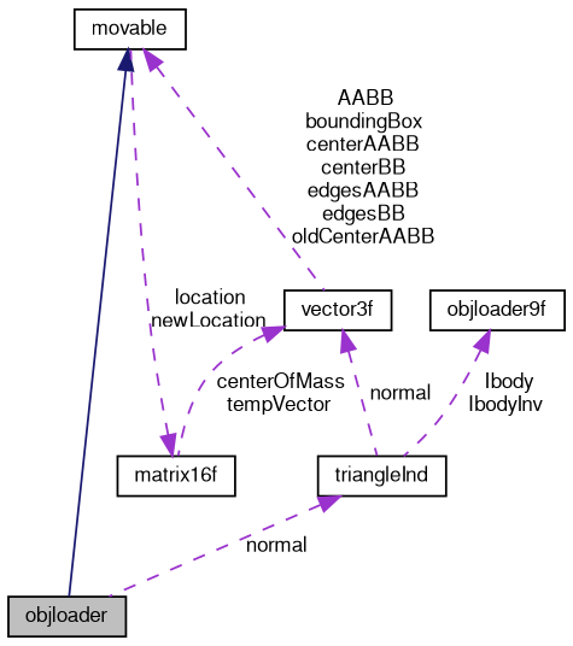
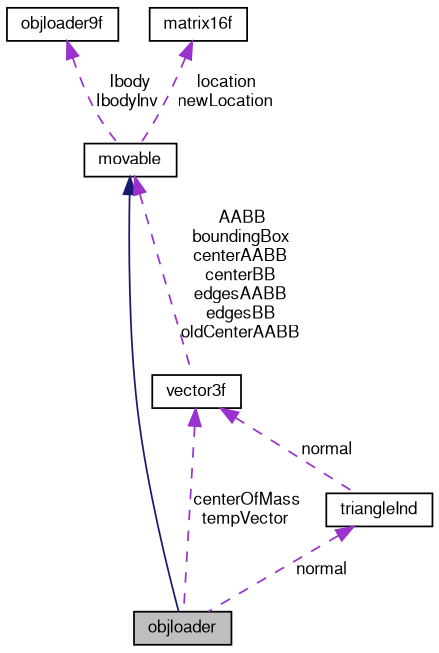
  digraph {
    node [color=black fontname=FreeSans fontsize=10 shape=record]
    edge [color=darkorchid3 dir=back fontname=FreeSans fontsize=10 labelfontname=FreeSans labelfontsize=10 style=dashed]
    n1 [fillcolor=grey75 fontcolor=black height=0.2 label=objloader style=filled width=0.4]
    n2 [height=0.2 label=movable width=0.4]
    n3 [height=0.2 label=vector3f width=0.4]
    n4 [height=0.2 label=triangleInd width=0.4]
    n5 [height=0.2 label=objloader9f width=0.4]
    n6 [height=0.2 label=matrix16f width=0.4]
    n2 -> n1 [color=midnightblue style=solid]
    n2 -> n3 [label=" AABB\nboundingBox\ncenterAABB\ncenterBB\nedgesAABB\nedgesBB\noldCenterAABB"]
-   n3 -> n6 [label=" centerOfMass\ntempVector"]
+   n3 -> n1 [label=" centerOfMass\ntempVector"]
    n3 -> n4 [label=" normal"]
    n4 -> n1 [label=" normal"]
-   n5 -> n4 [label=" Ibody\nIbodyInv"]
+   n5 -> n2 [label=" Ibody\nIbodyInv"]
    n6 -> n2 [label=" location\nnewLocation"]
  }
